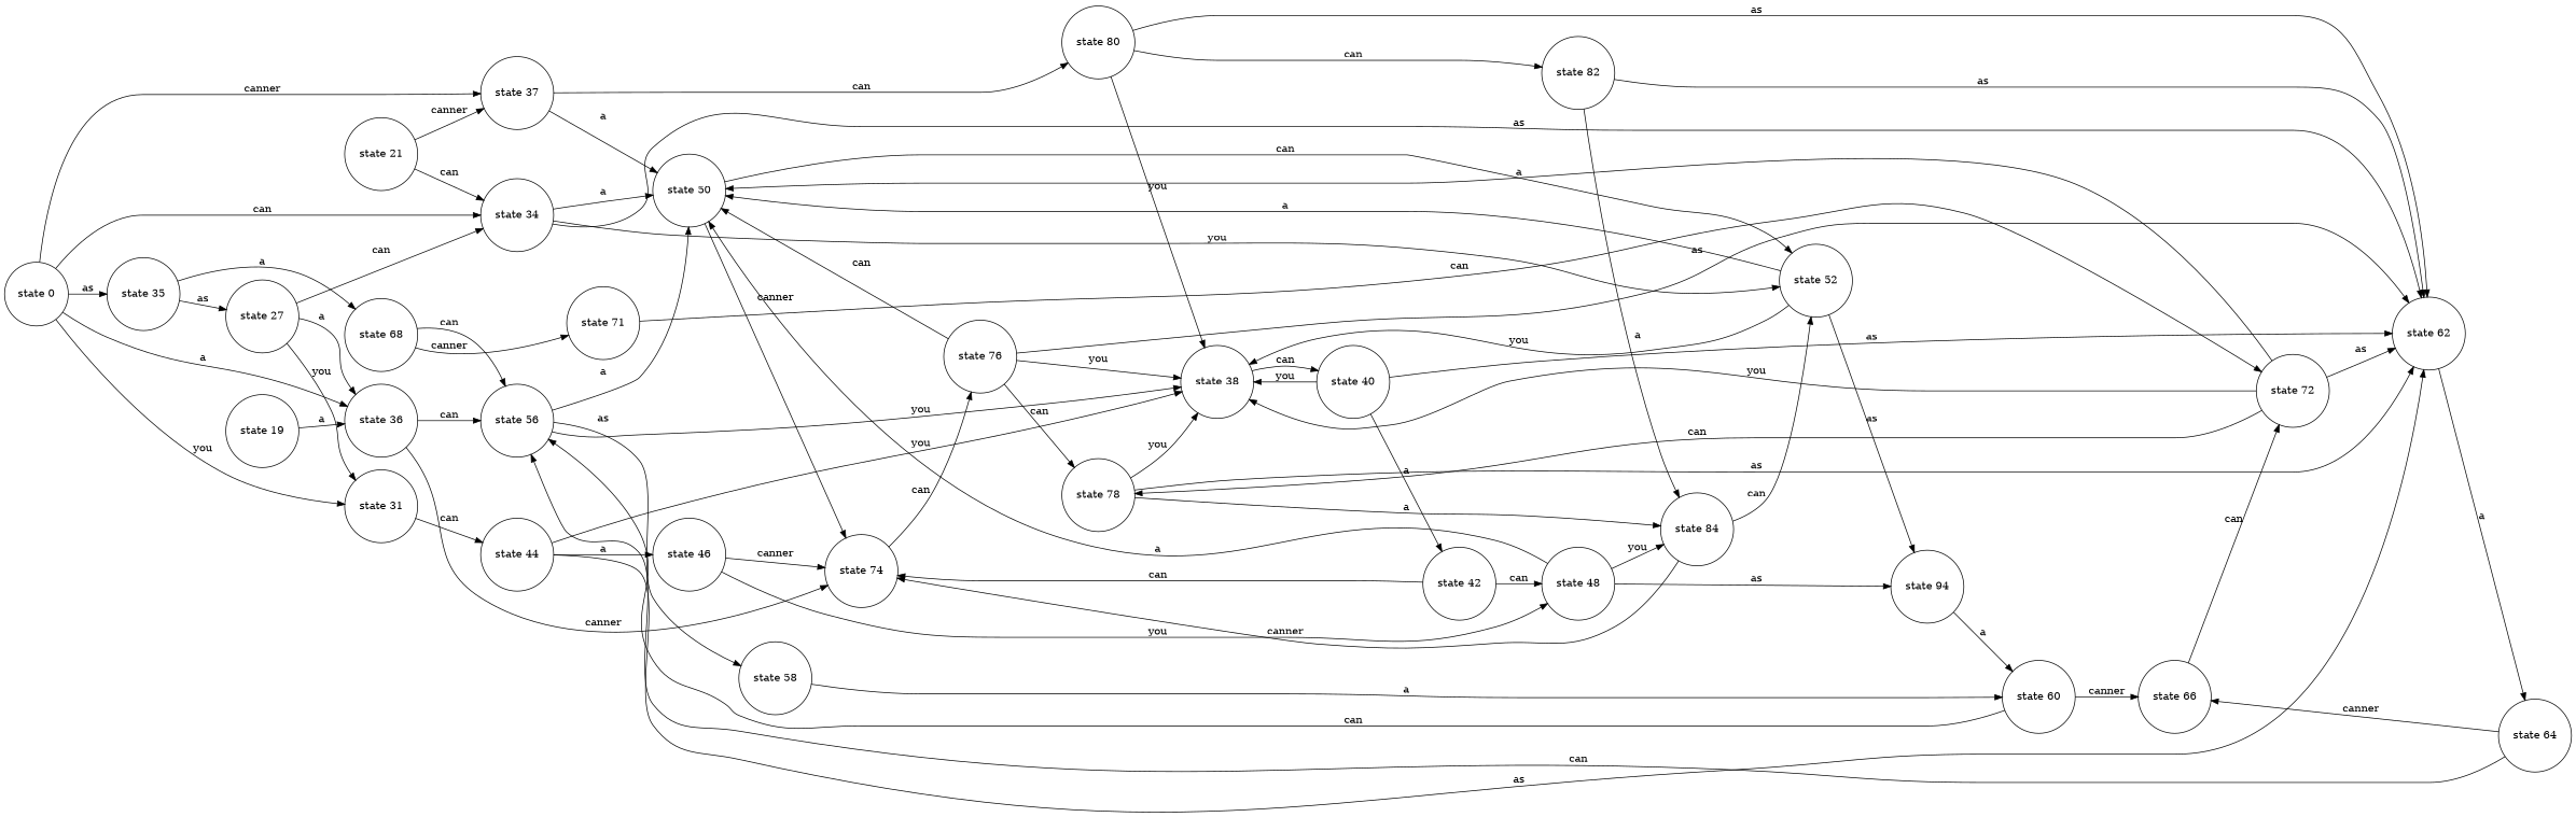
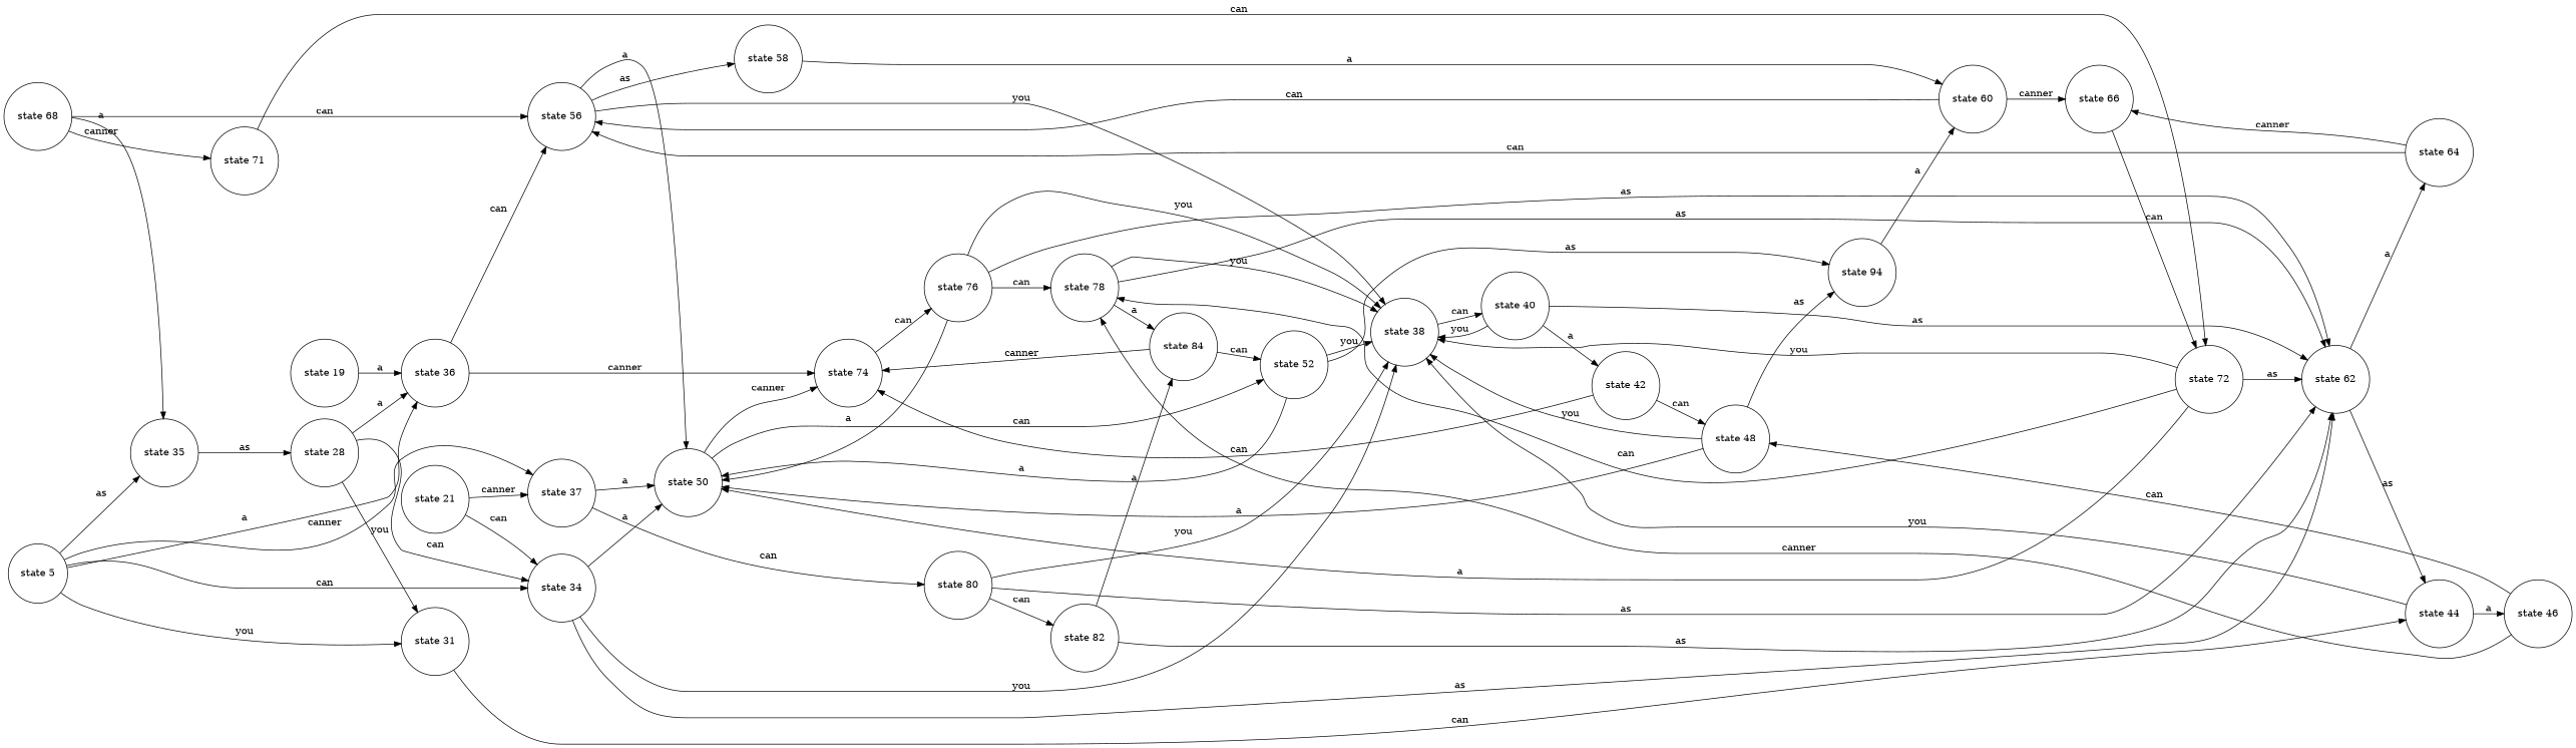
  digraph {
    fontname="DejaVu Serif"
    rankdir=LR
    node [fontname="DejaVu Serif" ordering=out shape=circle]
    edge [fontname="DejaVu Serif"]
    "state 56"
    "state 50"
    "state 58"
    "state 38"
    "state 74"
    "state 52"
    "state 60"
    "state 40"
    "state 76"
    n10 [label="state 94"]
    "state 66"
    "state 62"
    "state 42"
    "state 78"
    "state 84"
    "state 64"
    "state 72"
    "state 48"
    "state 21"
    "state 37"
    "state 34"
    "state 80"
    "state 82"
    n24 [label="state 71"]
    "state 35"
    "state 68"
-   "state 27"
-   "state 0"
+   "state 27" [label="state 28"]
+   "state 0" [label="state 5"]
    "state 36"
    "state 31"
    "state 44"
    "state 46"
    "state 19"
    "state 56" -> "state 50" [label=a]
    "state 56" -> "state 58" [label=as]
    "state 56" -> "state 38" [label=you]
    "state 50" -> "state 74" [label=canner]
    "state 50" -> "state 52" [label=can]
    "state 58" -> "state 60" [label=a]
    "state 38" -> "state 40" [label=can]
    "state 74" -> "state 76" [label=can]
    "state 52" -> "state 50" [label=a]
    "state 52" -> "state 38" [label=you]
    "state 52" -> n10 [label=as]
    "state 60" -> "state 56" [label=can]
    "state 60" -> "state 66" [label=canner]
    "state 40" -> "state 38" [label=you]
    "state 40" -> "state 62" [label=as]
    "state 40" -> "state 42" [label=a]
-   "state 76" -> "state 50" [label=can]
+   "state 76" -> "state 50" [label=a]
    "state 76" -> "state 38" [label=you]
    "state 76" -> "state 62" [label=as]
    "state 76" -> "state 78" [label=can]
    n10 -> "state 60" [label=a]
    "state 66" -> "state 72" [label=can]
    "state 62" -> "state 64" [label=a]
    "state 42" -> "state 74" [label=can]
    "state 42" -> "state 48" [label=can]
    "state 78" -> "state 38" [label=you]
    "state 78" -> "state 62" [label=as]
    "state 78" -> "state 84" [label=a]
    "state 84" -> "state 74" [label=canner]
    "state 84" -> "state 52" [label=can]
    "state 64" -> "state 56" [label=can]
    "state 64" -> "state 66" [label=canner]
    "state 72" -> "state 50" [label=a]
    "state 72" -> "state 38" [label=you]
    "state 72" -> "state 62" [label=as]
    "state 72" -> "state 78" [label=can]
    "state 48" -> "state 50" [label=a]
-   "state 48" -> "state 84" [label=you]
+   "state 48" -> "state 38" [label=you]
    "state 48" -> n10 [label=as]
    "state 21" -> "state 37" [label=canner]
    "state 21" -> "state 34" [label=can]
    "state 37" -> "state 50" [label=a]
    "state 37" -> "state 80" [label=can]
    "state 34" -> "state 50" [label=a]
-   "state 34" -> "state 52" [label=you]
+   "state 34" -> "state 38" [label=you]
    "state 34" -> "state 62" [label=as]
    "state 80" -> "state 38" [label=you]
    "state 80" -> "state 62" [label=as]
    "state 80" -> "state 82" [label=can]
    "state 82" -> "state 62" [label=as]
    "state 82" -> "state 84" [label=a]
    n24 -> "state 72" [label=can]
-   "state 35" -> "state 68" [label=a]
+   "state 68" -> "state 35" [label=a]
    "state 35" -> "state 27" [label=as]
    "state 68" -> "state 56" [label=can]
    "state 68" -> n24 [label=canner]
    "state 27" -> "state 34" [label=can]
    "state 27" -> "state 36" [label=a]
    "state 27" -> "state 31" [label=you]
    "state 0" -> "state 37" [label=canner]
    "state 0" -> "state 34" [label=can]
    "state 0" -> "state 35" [label=as]
    "state 0" -> "state 36" [label=a]
    "state 0" -> "state 31" [label=you]
    "state 36" -> "state 56" [label=can]
    "state 36" -> "state 74" [label=canner]
    "state 31" -> "state 44" [label=can]
    "state 44" -> "state 38" [label=you]
-   "state 44" -> "state 62" [label=as]
+   "state 62" -> "state 44" [label=as]
    "state 44" -> "state 46" [label=a]
-   "state 46" -> "state 74" [label=canner]
-   "state 46" -> "state 48" [label=you]
+   "state 46" -> "state 78" [label=canner]
+   "state 46" -> "state 48" [label=can]
    "state 19" -> "state 36" [label=a]
  }
